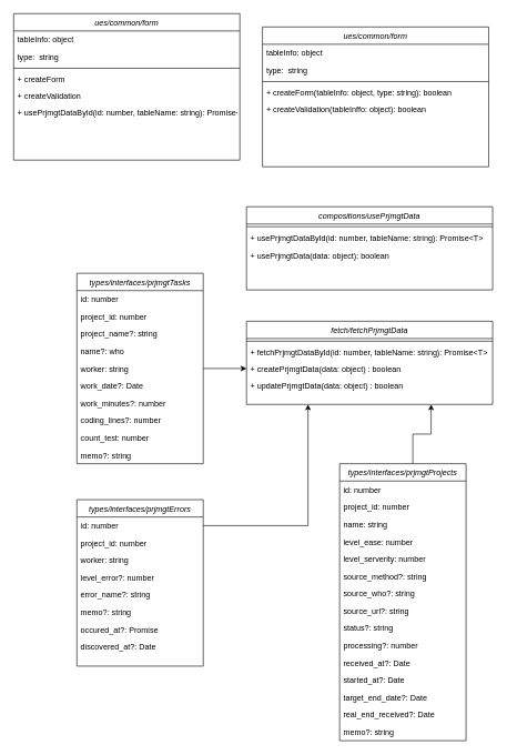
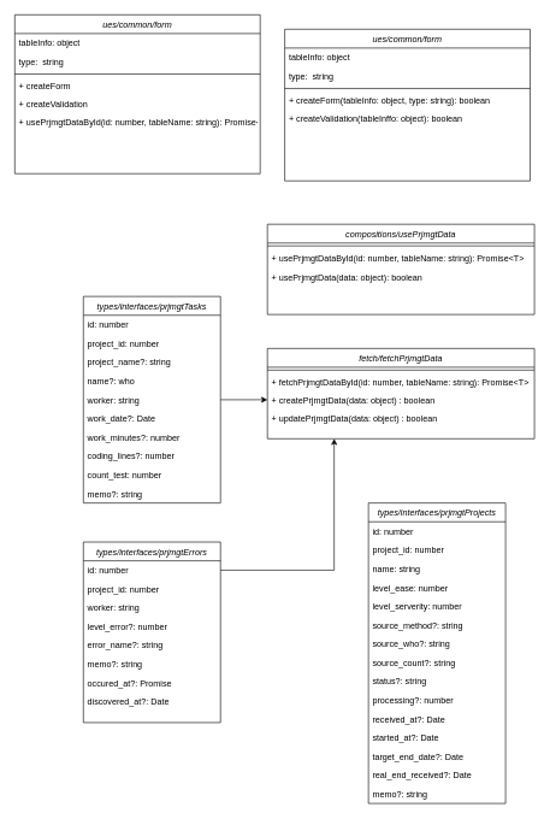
  <mxCell id="0" />
  <mxCell id="1" parent="0" />
  <mxCell id="2" value="ues/common/form" style="swimlane;fontStyle=2;align=center;verticalAlign=top;childLayout=stackLayout;horizontal=1;startSize=26;horizontalStack=0;resizeParent=1;resizeLast=0;collapsible=1;marginBottom=0;rounded=0;shadow=0;strokeWidth=1;" parent="1" vertex="1"><mxGeometry x="394" y="40" width="340" height="210" as="geometry"><mxRectangle x="230" y="140" width="160" height="26" as="alternateBounds" /></mxGeometry></mxCell>
  <mxCell id="3" value="tableInfo: object" style="text;align=left;verticalAlign=top;spacingLeft=4;spacingRight=4;overflow=hidden;rotatable=0;points=[[0,0.5],[1,0.5]];portConstraint=eastwest;" parent="2" vertex="1"><mxGeometry y="26" width="340" height="26" as="geometry" /></mxCell>
  <mxCell id="4" value="type:  string" style="text;align=left;verticalAlign=top;spacingLeft=4;spacingRight=4;overflow=hidden;rotatable=0;points=[[0,0.5],[1,0.5]];portConstraint=eastwest;" parent="2" vertex="1"><mxGeometry y="52" width="340" height="26" as="geometry" /></mxCell>
  <mxCell id="5" value="" style="line;html=1;strokeWidth=1;align=left;verticalAlign=middle;spacingTop=-1;spacingLeft=3;spacingRight=3;rotatable=0;labelPosition=right;points=[];portConstraint=eastwest;" parent="2" vertex="1"><mxGeometry y="78" width="340" height="8" as="geometry" /></mxCell>
  <mxCell id="6" value="+ createForm(tableInfo: object, type: string): boolean" style="text;align=left;verticalAlign=top;spacingLeft=4;spacingRight=4;overflow=hidden;rotatable=0;points=[[0,0.5],[1,0.5]];portConstraint=eastwest;" parent="2" vertex="1"><mxGeometry y="86" width="340" height="24" as="geometry" /></mxCell>
  <mxCell id="7" value="+ createValidation(tableInffo: object): boolean" style="text;align=left;verticalAlign=top;spacingLeft=4;spacingRight=4;overflow=hidden;rotatable=0;points=[[0,0.5],[1,0.5]];portConstraint=eastwest;" vertex="1" parent="2"><mxGeometry y="110" width="340" height="26" as="geometry" /></mxCell>
  <mxCell id="8" value="fetch/fetchPrjmgtData" style="swimlane;fontStyle=2;align=center;verticalAlign=top;childLayout=stackLayout;horizontal=1;startSize=26;horizontalStack=0;resizeParent=1;resizeLast=0;collapsible=1;marginBottom=0;rounded=0;shadow=0;strokeWidth=1;" parent="1" vertex="1"><mxGeometry x="370" y="482" width="370" height="125" as="geometry"><mxRectangle x="230" y="140" width="160" height="26" as="alternateBounds" /></mxGeometry></mxCell>
  <mxCell id="9" value="" style="line;html=1;strokeWidth=1;align=left;verticalAlign=middle;spacingTop=-1;spacingLeft=3;spacingRight=3;rotatable=0;labelPosition=right;points=[];portConstraint=eastwest;" parent="8" vertex="1"><mxGeometry y="26" width="370" height="8" as="geometry" /></mxCell>
  <mxCell id="10" value="+ fetchPrjmgtDataById(id: number, tableName: string): Promise&lt;T&gt; " style="text;align=left;verticalAlign=top;spacingLeft=4;spacingRight=4;overflow=hidden;rotatable=0;points=[[0,0.5],[1,0.5]];portConstraint=eastwest;" parent="8" vertex="1"><mxGeometry y="34" width="370" height="24" as="geometry" /></mxCell>
  <mxCell id="11" value="+ createPrjmgtData(data: object) : boolean" style="text;align=left;verticalAlign=top;spacingLeft=4;spacingRight=4;overflow=hidden;rotatable=0;points=[[0,0.5],[1,0.5]];portConstraint=eastwest;" parent="8" vertex="1"><mxGeometry y="58" width="370" height="26" as="geometry" /></mxCell>
  <mxCell id="12" value="+ updatePrjmgtData(data: object) : boolean" style="text;align=left;verticalAlign=top;spacingLeft=4;spacingRight=4;overflow=hidden;rotatable=0;points=[[0,0.5],[1,0.5]];portConstraint=eastwest;" parent="8" vertex="1"><mxGeometry y="84" width="370" height="26" as="geometry" /></mxCell>
  <mxCell id="13" value="types/interfaces/prjmgtTasks" style="swimlane;fontStyle=2;align=center;verticalAlign=top;childLayout=stackLayout;horizontal=1;startSize=26;horizontalStack=0;resizeParent=1;resizeLast=0;collapsible=1;marginBottom=0;rounded=0;shadow=0;strokeWidth=1;" vertex="1" parent="1"><mxGeometry x="115" y="410" width="190" height="286" as="geometry"><mxRectangle x="230" y="140" width="160" height="26" as="alternateBounds" /></mxGeometry></mxCell>
  <mxCell id="14" value="id: number" style="text;align=left;verticalAlign=top;spacingLeft=4;spacingRight=4;overflow=hidden;rotatable=0;points=[[0,0.5],[1,0.5]];portConstraint=eastwest;" vertex="1" parent="13"><mxGeometry y="26" width="190" height="26" as="geometry" /></mxCell>
  <mxCell id="15" value="project_id: number" style="text;align=left;verticalAlign=top;spacingLeft=4;spacingRight=4;overflow=hidden;rotatable=0;points=[[0,0.5],[1,0.5]];portConstraint=eastwest;" vertex="1" parent="13"><mxGeometry y="52" width="190" height="26" as="geometry" /></mxCell>
  <mxCell id="16" value="project_name?: string" style="text;align=left;verticalAlign=top;spacingLeft=4;spacingRight=4;overflow=hidden;rotatable=0;points=[[0,0.5],[1,0.5]];portConstraint=eastwest;" vertex="1" parent="13"><mxGeometry y="78" width="190" height="26" as="geometry" /></mxCell>
  <mxCell id="17" value="name?: who" style="text;align=left;verticalAlign=top;spacingLeft=4;spacingRight=4;overflow=hidden;rotatable=0;points=[[0,0.5],[1,0.5]];portConstraint=eastwest;" vertex="1" parent="13"><mxGeometry y="104" width="190" height="26" as="geometry" /></mxCell>
  <mxCell id="18" value="worker: string" style="text;align=left;verticalAlign=top;spacingLeft=4;spacingRight=4;overflow=hidden;rotatable=0;points=[[0,0.5],[1,0.5]];portConstraint=eastwest;" vertex="1" parent="13"><mxGeometry y="130" width="190" height="26" as="geometry" /></mxCell>
  <mxCell id="19" value="work_date?: Date" style="text;align=left;verticalAlign=top;spacingLeft=4;spacingRight=4;overflow=hidden;rotatable=0;points=[[0,0.5],[1,0.5]];portConstraint=eastwest;" vertex="1" parent="13"><mxGeometry y="156" width="190" height="26" as="geometry" /></mxCell>
  <mxCell id="20" value="work_minutes?: number" style="text;align=left;verticalAlign=top;spacingLeft=4;spacingRight=4;overflow=hidden;rotatable=0;points=[[0,0.5],[1,0.5]];portConstraint=eastwest;" vertex="1" parent="13"><mxGeometry y="182" width="190" height="26" as="geometry" /></mxCell>
  <mxCell id="21" value="coding_lines?: number" style="text;align=left;verticalAlign=top;spacingLeft=4;spacingRight=4;overflow=hidden;rotatable=0;points=[[0,0.5],[1,0.5]];portConstraint=eastwest;" vertex="1" parent="13"><mxGeometry y="208" width="190" height="26" as="geometry" /></mxCell>
  <mxCell id="22" value="count_test: number" style="text;align=left;verticalAlign=top;spacingLeft=4;spacingRight=4;overflow=hidden;rotatable=0;points=[[0,0.5],[1,0.5]];portConstraint=eastwest;" vertex="1" parent="13"><mxGeometry y="234" width="190" height="26" as="geometry" /></mxCell>
  <mxCell id="23" value="memo?: string" style="text;align=left;verticalAlign=top;spacingLeft=4;spacingRight=4;overflow=hidden;rotatable=0;points=[[0,0.5],[1,0.5]];portConstraint=eastwest;" vertex="1" parent="13"><mxGeometry y="260" width="190" height="26" as="geometry" /></mxCell>
  <mxCell id="24" value="types/interfaces/prjmgtErrors" style="swimlane;fontStyle=2;align=center;verticalAlign=top;childLayout=stackLayout;horizontal=1;startSize=26;horizontalStack=0;resizeParent=1;resizeLast=0;collapsible=1;marginBottom=0;rounded=0;shadow=0;strokeWidth=1;" vertex="1" parent="1"><mxGeometry x="115" y="750" width="190" height="250" as="geometry"><mxRectangle x="230" y="140" width="160" height="26" as="alternateBounds" /></mxGeometry></mxCell>
  <mxCell id="25" value="id: number" style="text;align=left;verticalAlign=top;spacingLeft=4;spacingRight=4;overflow=hidden;rotatable=0;points=[[0,0.5],[1,0.5]];portConstraint=eastwest;" vertex="1" parent="24"><mxGeometry y="26" width="190" height="26" as="geometry" /></mxCell>
  <mxCell id="26" value="project_id: number" style="text;align=left;verticalAlign=top;spacingLeft=4;spacingRight=4;overflow=hidden;rotatable=0;points=[[0,0.5],[1,0.5]];portConstraint=eastwest;" vertex="1" parent="24"><mxGeometry y="52" width="190" height="26" as="geometry" /></mxCell>
  <mxCell id="27" value="worker: string" style="text;align=left;verticalAlign=top;spacingLeft=4;spacingRight=4;overflow=hidden;rotatable=0;points=[[0,0.5],[1,0.5]];portConstraint=eastwest;" vertex="1" parent="24"><mxGeometry y="78" width="190" height="26" as="geometry" /></mxCell>
  <mxCell id="28" value="level_error?: number" style="text;align=left;verticalAlign=top;spacingLeft=4;spacingRight=4;overflow=hidden;rotatable=0;points=[[0,0.5],[1,0.5]];portConstraint=eastwest;" vertex="1" parent="24"><mxGeometry y="104" width="190" height="26" as="geometry" /></mxCell>
  <mxCell id="29" value="error_name?: string" style="text;align=left;verticalAlign=top;spacingLeft=4;spacingRight=4;overflow=hidden;rotatable=0;points=[[0,0.5],[1,0.5]];portConstraint=eastwest;" vertex="1" parent="24"><mxGeometry y="130" width="190" height="26" as="geometry" /></mxCell>
  <mxCell id="30" value="memo?: string" style="text;align=left;verticalAlign=top;spacingLeft=4;spacingRight=4;overflow=hidden;rotatable=0;points=[[0,0.5],[1,0.5]];portConstraint=eastwest;" vertex="1" parent="24"><mxGeometry y="156" width="190" height="26" as="geometry" /></mxCell>
  <mxCell id="31" value="occured_at?: Promise" style="text;align=left;verticalAlign=top;spacingLeft=4;spacingRight=4;overflow=hidden;rotatable=0;points=[[0,0.5],[1,0.5]];portConstraint=eastwest;" vertex="1" parent="24"><mxGeometry y="182" width="190" height="26" as="geometry" /></mxCell>
  <mxCell id="32" value="discovered_at?: Date" style="text;align=left;verticalAlign=top;spacingLeft=4;spacingRight=4;overflow=hidden;rotatable=0;points=[[0,0.5],[1,0.5]];portConstraint=eastwest;" vertex="1" parent="24"><mxGeometry y="208" width="190" height="26" as="geometry" /></mxCell>
  <mxCell id="33" style="edgeStyle=orthogonalEdgeStyle;rounded=0;orthogonalLoop=1;jettySize=auto;html=1;exitX=1;exitY=0.5;exitDx=0;exitDy=0;entryX=0.25;entryY=1;entryDx=0;entryDy=0;" edge="1" parent="1" source="25" target="8"><mxGeometry relative="1" as="geometry"><mxPoint x="440" y="610" as="targetPoint" /></mxGeometry></mxCell>
- <mxCell id="34" style="edgeStyle=orthogonalEdgeStyle;rounded=0;orthogonalLoop=1;jettySize=auto;html=1;exitX=0.579;exitY=0.002;exitDx=0;exitDy=0;exitPerimeter=0;entryX=0.75;entryY=1;entryDx=0;entryDy=0;" edge="1" parent="1" source="35" target="8"><mxGeometry relative="1" as="geometry"><mxPoint x="610" y="655" as="targetPoint" /></mxGeometry></mxCell>
  <mxCell id="35" value="types/interfaces/prjmgtProjects" style="swimlane;fontStyle=2;align=center;verticalAlign=top;childLayout=stackLayout;horizontal=1;startSize=26;horizontalStack=0;resizeParent=1;resizeLast=0;collapsible=1;marginBottom=0;rounded=0;shadow=0;strokeWidth=1;" vertex="1" parent="1"><mxGeometry x="510" y="696" width="190" height="416" as="geometry"><mxRectangle x="230" y="140" width="160" height="26" as="alternateBounds" /></mxGeometry></mxCell>
  <mxCell id="36" value="id: number" style="text;align=left;verticalAlign=top;spacingLeft=4;spacingRight=4;overflow=hidden;rotatable=0;points=[[0,0.5],[1,0.5]];portConstraint=eastwest;" vertex="1" parent="35"><mxGeometry y="26" width="190" height="26" as="geometry" /></mxCell>
  <mxCell id="37" value="project_id: number" style="text;align=left;verticalAlign=top;spacingLeft=4;spacingRight=4;overflow=hidden;rotatable=0;points=[[0,0.5],[1,0.5]];portConstraint=eastwest;" vertex="1" parent="35"><mxGeometry y="52" width="190" height="26" as="geometry" /></mxCell>
  <mxCell id="38" value="name: string" style="text;align=left;verticalAlign=top;spacingLeft=4;spacingRight=4;overflow=hidden;rotatable=0;points=[[0,0.5],[1,0.5]];portConstraint=eastwest;" vertex="1" parent="35"><mxGeometry y="78" width="190" height="26" as="geometry" /></mxCell>
  <mxCell id="39" value="level_ease: number" style="text;align=left;verticalAlign=top;spacingLeft=4;spacingRight=4;overflow=hidden;rotatable=0;points=[[0,0.5],[1,0.5]];portConstraint=eastwest;" vertex="1" parent="35"><mxGeometry y="104" width="190" height="26" as="geometry" /></mxCell>
  <mxCell id="40" value="level_serverity: number" style="text;align=left;verticalAlign=top;spacingLeft=4;spacingRight=4;overflow=hidden;rotatable=0;points=[[0,0.5],[1,0.5]];portConstraint=eastwest;" vertex="1" parent="35"><mxGeometry y="130" width="190" height="26" as="geometry" /></mxCell>
  <mxCell id="41" value="source_method?: string" style="text;align=left;verticalAlign=top;spacingLeft=4;spacingRight=4;overflow=hidden;rotatable=0;points=[[0,0.5],[1,0.5]];portConstraint=eastwest;" vertex="1" parent="35"><mxGeometry y="156" width="190" height="26" as="geometry" /></mxCell>
  <mxCell id="42" value="source_who?: string" style="text;align=left;verticalAlign=top;spacingLeft=4;spacingRight=4;overflow=hidden;rotatable=0;points=[[0,0.5],[1,0.5]];portConstraint=eastwest;" vertex="1" parent="35"><mxGeometry y="182" width="190" height="26" as="geometry" /></mxCell>
- <mxCell id="43" value="source_url?: string" style="text;align=left;verticalAlign=top;spacingLeft=4;spacingRight=4;overflow=hidden;rotatable=0;points=[[0,0.5],[1,0.5]];portConstraint=eastwest;" vertex="1" parent="35"><mxGeometry y="208" width="190" height="26" as="geometry" /></mxCell>
+ <mxCell id="43" value="source_count?: string" style="text;align=left;verticalAlign=top;spacingLeft=4;spacingRight=4;overflow=hidden;rotatable=0;points=[[0,0.5],[1,0.5]];portConstraint=eastwest;" vertex="1" parent="35"><mxGeometry y="208" width="190" height="26" as="geometry" /></mxCell>
  <mxCell id="44" value="status?: string" style="text;align=left;verticalAlign=top;spacingLeft=4;spacingRight=4;overflow=hidden;rotatable=0;points=[[0,0.5],[1,0.5]];portConstraint=eastwest;" vertex="1" parent="35"><mxGeometry y="234" width="190" height="26" as="geometry" /></mxCell>
  <mxCell id="45" value="processing?: number" style="text;align=left;verticalAlign=top;spacingLeft=4;spacingRight=4;overflow=hidden;rotatable=0;points=[[0,0.5],[1,0.5]];portConstraint=eastwest;" vertex="1" parent="35"><mxGeometry y="260" width="190" height="26" as="geometry" /></mxCell>
  <mxCell id="46" value="received_at?: Date" style="text;align=left;verticalAlign=top;spacingLeft=4;spacingRight=4;overflow=hidden;rotatable=0;points=[[0,0.5],[1,0.5]];portConstraint=eastwest;" vertex="1" parent="35"><mxGeometry y="286" width="190" height="26" as="geometry" /></mxCell>
  <mxCell id="47" value="started_at?: Date" style="text;align=left;verticalAlign=top;spacingLeft=4;spacingRight=4;overflow=hidden;rotatable=0;points=[[0,0.5],[1,0.5]];portConstraint=eastwest;" vertex="1" parent="35"><mxGeometry y="312" width="190" height="26" as="geometry" /></mxCell>
  <mxCell id="48" value="target_end_date?: Date" style="text;align=left;verticalAlign=top;spacingLeft=4;spacingRight=4;overflow=hidden;rotatable=0;points=[[0,0.5],[1,0.5]];portConstraint=eastwest;" vertex="1" parent="35"><mxGeometry y="338" width="190" height="26" as="geometry" /></mxCell>
  <mxCell id="49" value="real_end_received?: Date" style="text;align=left;verticalAlign=top;spacingLeft=4;spacingRight=4;overflow=hidden;rotatable=0;points=[[0,0.5],[1,0.5]];portConstraint=eastwest;" vertex="1" parent="35"><mxGeometry y="364" width="190" height="26" as="geometry" /></mxCell>
  <mxCell id="50" value="memo?: string" style="text;align=left;verticalAlign=top;spacingLeft=4;spacingRight=4;overflow=hidden;rotatable=0;points=[[0,0.5],[1,0.5]];portConstraint=eastwest;" vertex="1" parent="35"><mxGeometry y="390" width="190" height="26" as="geometry" /></mxCell>
  <mxCell id="51" value="ues/common/form" style="swimlane;fontStyle=2;align=center;verticalAlign=top;childLayout=stackLayout;horizontal=1;startSize=26;horizontalStack=0;resizeParent=1;resizeLast=0;collapsible=1;marginBottom=0;rounded=0;shadow=0;strokeWidth=1;" vertex="1" parent="1"><mxGeometry x="20" y="20" width="340" height="220" as="geometry"><mxRectangle x="230" y="140" width="160" height="26" as="alternateBounds" /></mxGeometry></mxCell>
  <mxCell id="52" value="tableInfo: object" style="text;align=left;verticalAlign=top;spacingLeft=4;spacingRight=4;overflow=hidden;rotatable=0;points=[[0,0.5],[1,0.5]];portConstraint=eastwest;" vertex="1" parent="51"><mxGeometry y="26" width="340" height="26" as="geometry" /></mxCell>
  <mxCell id="53" value="type:  string" style="text;align=left;verticalAlign=top;spacingLeft=4;spacingRight=4;overflow=hidden;rotatable=0;points=[[0,0.5],[1,0.5]];portConstraint=eastwest;" vertex="1" parent="51"><mxGeometry y="52" width="340" height="26" as="geometry" /></mxCell>
  <mxCell id="54" value="" style="line;html=1;strokeWidth=1;align=left;verticalAlign=middle;spacingTop=-1;spacingLeft=3;spacingRight=3;rotatable=0;labelPosition=right;points=[];portConstraint=eastwest;" vertex="1" parent="51"><mxGeometry y="78" width="340" height="8" as="geometry" /></mxCell>
  <mxCell id="55" value="+ createForm" style="text;align=left;verticalAlign=top;spacingLeft=4;spacingRight=4;overflow=hidden;rotatable=0;points=[[0,0.5],[1,0.5]];portConstraint=eastwest;" vertex="1" parent="51"><mxGeometry y="86" width="340" height="24" as="geometry" /></mxCell>
  <mxCell id="56" value="+ createValidation" style="text;align=left;verticalAlign=top;spacingLeft=4;spacingRight=4;overflow=hidden;rotatable=0;points=[[0,0.5],[1,0.5]];portConstraint=eastwest;" vertex="1" parent="51"><mxGeometry y="110" width="340" height="26" as="geometry" /></mxCell>
  <mxCell id="57" value="+ usePrjmgtDataById(id: number, tableName: string): Promise&lt;T&gt;" style="text;align=left;verticalAlign=top;spacingLeft=4;spacingRight=4;overflow=hidden;rotatable=0;points=[[0,0.5],[1,0.5]];portConstraint=eastwest;" vertex="1" parent="51"><mxGeometry y="136" width="340" height="26" as="geometry" /></mxCell>
  <mxCell id="58" style="edgeStyle=orthogonalEdgeStyle;rounded=0;orthogonalLoop=1;jettySize=auto;html=1;exitX=1;exitY=0.5;exitDx=0;exitDy=0;entryX=0;entryY=0.5;entryDx=0;entryDy=0;" edge="1" parent="1" source="18" target="11"><mxGeometry relative="1" as="geometry" /></mxCell>
  <mxCell id="59" value="compositions/usePrjmgtData" style="swimlane;fontStyle=2;align=center;verticalAlign=top;childLayout=stackLayout;horizontal=1;startSize=26;horizontalStack=0;resizeParent=1;resizeLast=0;collapsible=1;marginBottom=0;rounded=0;shadow=0;strokeWidth=1;" vertex="1" parent="1"><mxGeometry x="370" y="310" width="370" height="125" as="geometry"><mxRectangle x="230" y="140" width="160" height="26" as="alternateBounds" /></mxGeometry></mxCell>
  <mxCell id="60" value="" style="line;html=1;strokeWidth=1;align=left;verticalAlign=middle;spacingTop=-1;spacingLeft=3;spacingRight=3;rotatable=0;labelPosition=right;points=[];portConstraint=eastwest;" vertex="1" parent="59"><mxGeometry y="26" width="370" height="8" as="geometry" /></mxCell>
  <mxCell id="61" value="+ usePrjmgtDataById(id: number, tableName: string): Promise&lt;T&gt;" style="text;align=left;verticalAlign=top;spacingLeft=4;spacingRight=4;overflow=hidden;rotatable=0;points=[[0,0.5],[1,0.5]];portConstraint=eastwest;" vertex="1" parent="59"><mxGeometry y="34" width="370" height="26" as="geometry" /></mxCell>
  <mxCell id="62" value="+ usePrjmgtData(data: object): boolean" style="text;align=left;verticalAlign=top;spacingLeft=4;spacingRight=4;overflow=hidden;rotatable=0;points=[[0,0.5],[1,0.5]];portConstraint=eastwest;" vertex="1" parent="59"><mxGeometry y="60" width="370" height="26" as="geometry" /></mxCell>
